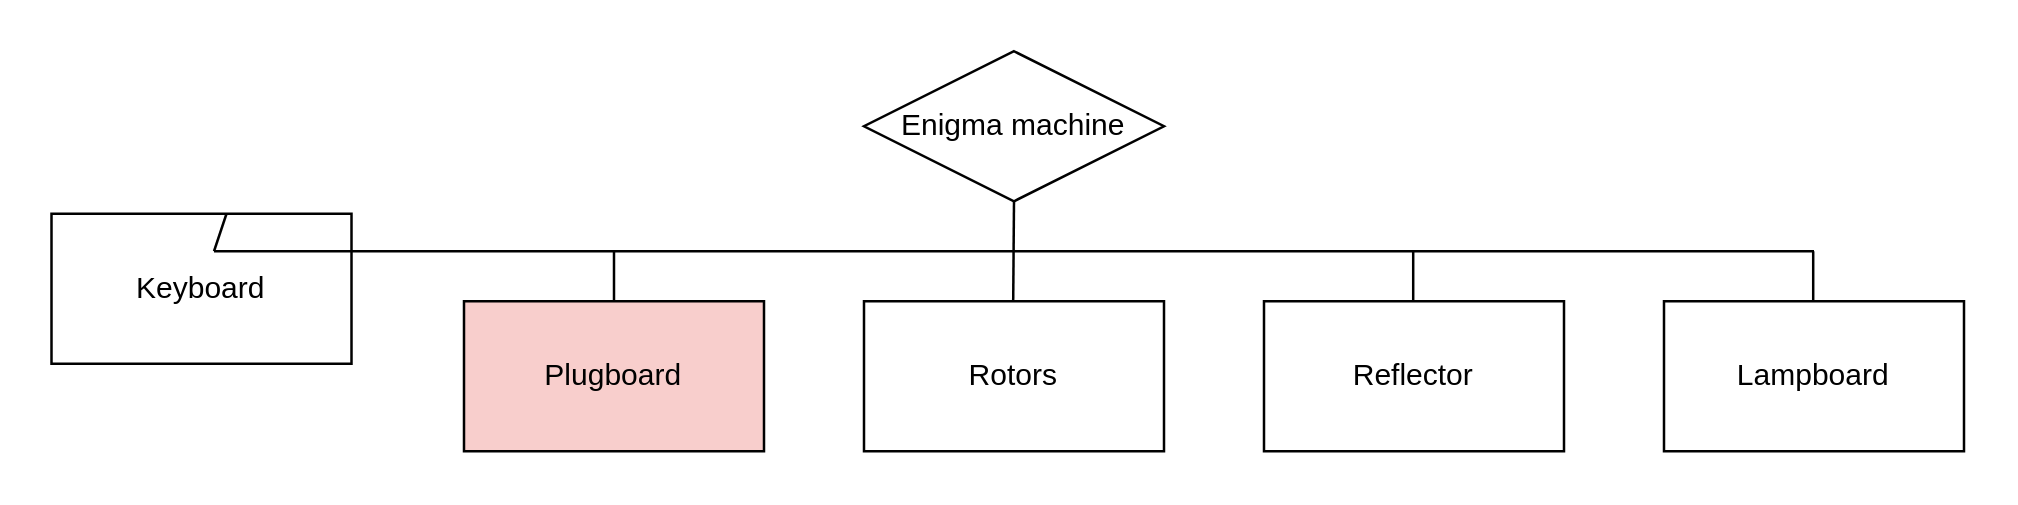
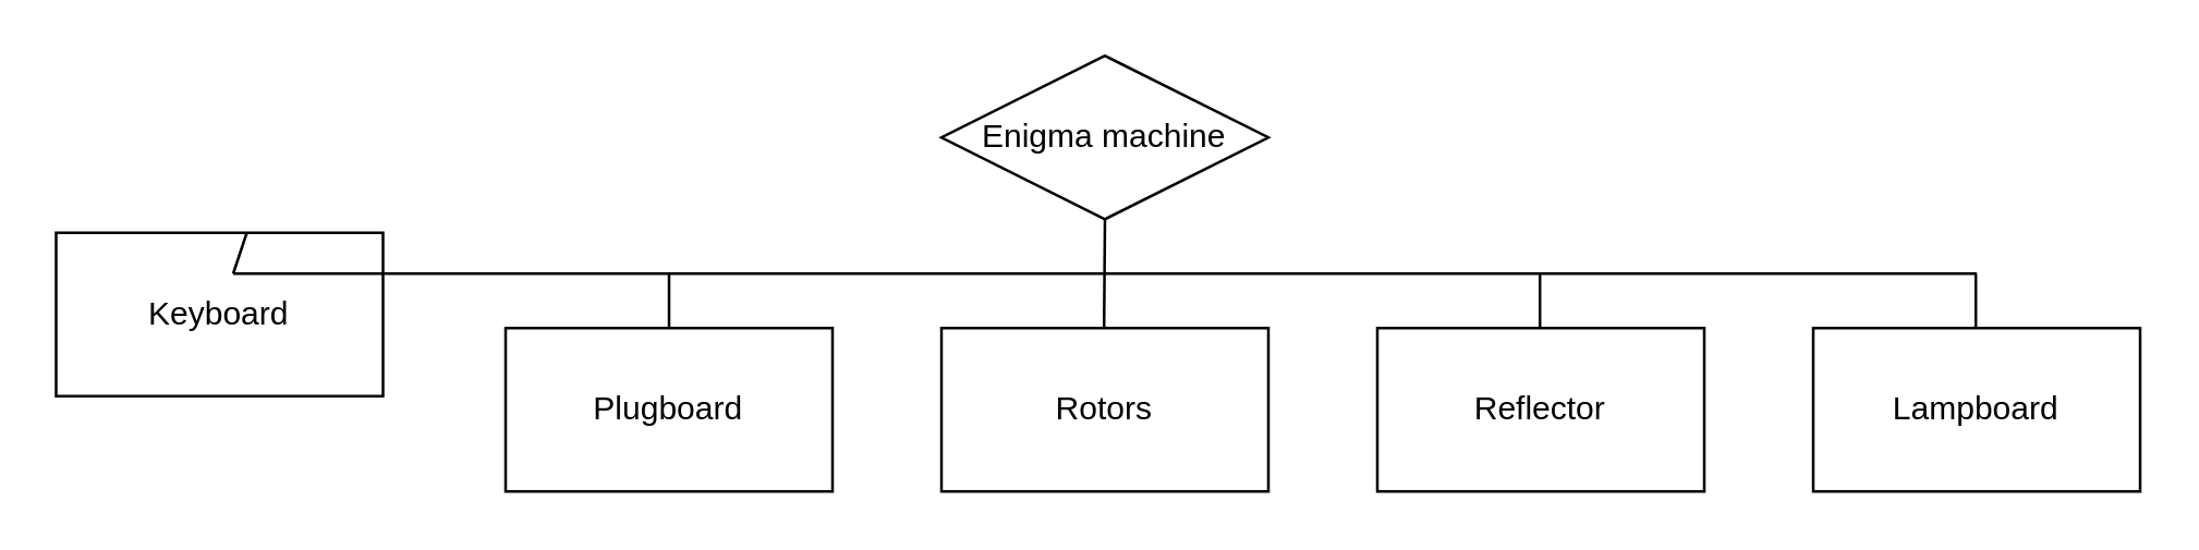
  <mxCell id="0" />
  <mxCell id="1" parent="0" />
  <mxCell id="2" value="Enigma machine" style="rhombus;whiteSpace=wrap;html=1;" vertex="1" parent="1"><mxGeometry x="345" width="120" height="60" as="geometry" y="20" /></mxCell>
  <mxCell id="3" value="Keyboard" style="rounded=0;whiteSpace=wrap;html=1;" vertex="1" parent="1"><mxGeometry x="20" y="85" width="120" height="60" as="geometry" /></mxCell>
- <mxCell id="4" value="Plugboard" style="rounded=0;whiteSpace=wrap;html=1;fillColor=#f8cecc;" vertex="1" parent="1"><mxGeometry x="185" y="120" width="120" height="60" as="geometry" /></mxCell>
+ <mxCell id="4" value="Plugboard" style="rounded=0;whiteSpace=wrap;html=1;" vertex="1" parent="1"><mxGeometry x="185" y="120" width="120" height="60" as="geometry" /></mxCell>
  <mxCell id="5" value="Rotors" style="rounded=0;whiteSpace=wrap;html=1;" vertex="1" parent="1"><mxGeometry x="345" y="120" width="120" height="60" as="geometry" /></mxCell>
  <mxCell id="6" value="Reflector" style="rounded=0;whiteSpace=wrap;html=1;" vertex="1" parent="1"><mxGeometry x="505" y="120" width="120" height="60" as="geometry" /></mxCell>
  <mxCell id="7" value="Lampboard" style="rounded=0;whiteSpace=wrap;html=1;" vertex="1" parent="1"><mxGeometry x="665" y="120" width="120" height="60" as="geometry" /></mxCell>
  <mxCell id="8" value="" style="endArrow=none;html=1;rounded=0;" edge="1" parent="1"><mxGeometry width="50" height="50" relative="1" as="geometry"><mxPoint x="85" y="100" as="sourcePoint" /><mxPoint x="725" y="100" as="targetPoint" /></mxGeometry></mxCell>
  <mxCell id="9" value="" style="endArrow=none;html=1;rounded=0;" edge="1" parent="1" source="3"><mxGeometry width="50" height="50" relative="1" as="geometry"><mxPoint x="415" y="350" as="sourcePoint" /><mxPoint x="85" y="100" as="targetPoint" /></mxGeometry></mxCell>
  <mxCell id="10" value="" style="endArrow=none;html=1;rounded=0;" edge="1" parent="1"><mxGeometry width="50" height="50" relative="1" as="geometry"><mxPoint x="245" y="120" as="sourcePoint" /><mxPoint x="245" y="100" as="targetPoint" /></mxGeometry></mxCell>
  <mxCell id="11" value="" style="endArrow=none;html=1;rounded=0;entryX=0.5;entryY=1;entryDx=0;entryDy=0;" edge="1" parent="1" target="2"><mxGeometry width="50" height="50" relative="1" as="geometry"><mxPoint x="404.68" y="120" as="sourcePoint" /><mxPoint x="404.68" y="100" as="targetPoint" /></mxGeometry></mxCell>
  <mxCell id="12" value="" style="endArrow=none;html=1;rounded=0;" edge="1" parent="1"><mxGeometry width="50" height="50" relative="1" as="geometry"><mxPoint x="564.68" y="120" as="sourcePoint" /><mxPoint x="564.68" y="100" as="targetPoint" /></mxGeometry></mxCell>
  <mxCell id="13" value="" style="endArrow=none;html=1;rounded=0;" edge="1" parent="1"><mxGeometry width="50" height="50" relative="1" as="geometry"><mxPoint x="724.68" y="120" as="sourcePoint" /><mxPoint x="724.68" y="100" as="targetPoint" /></mxGeometry></mxCell>
